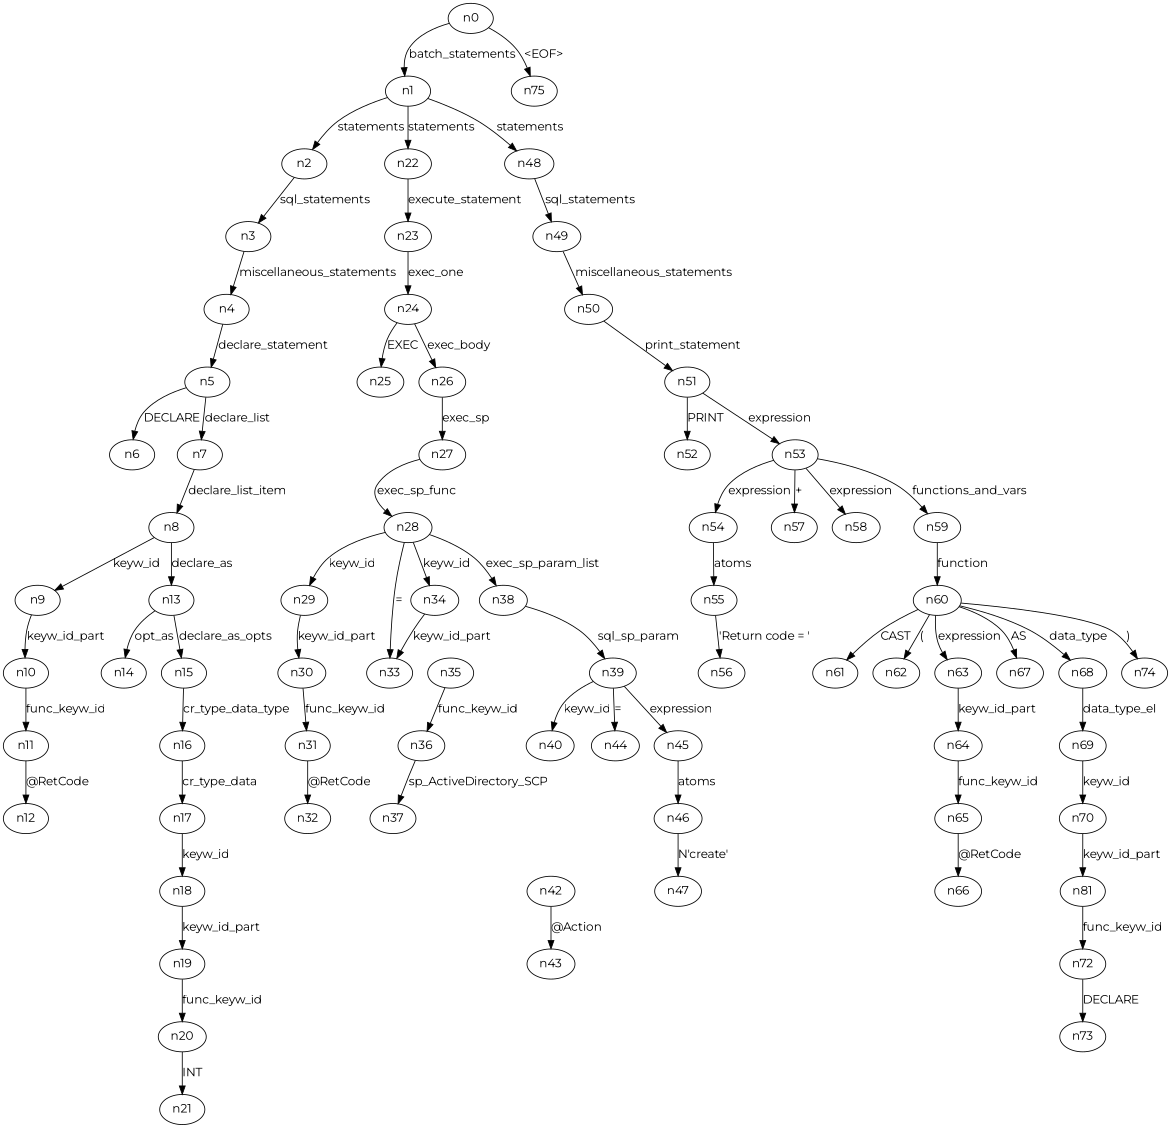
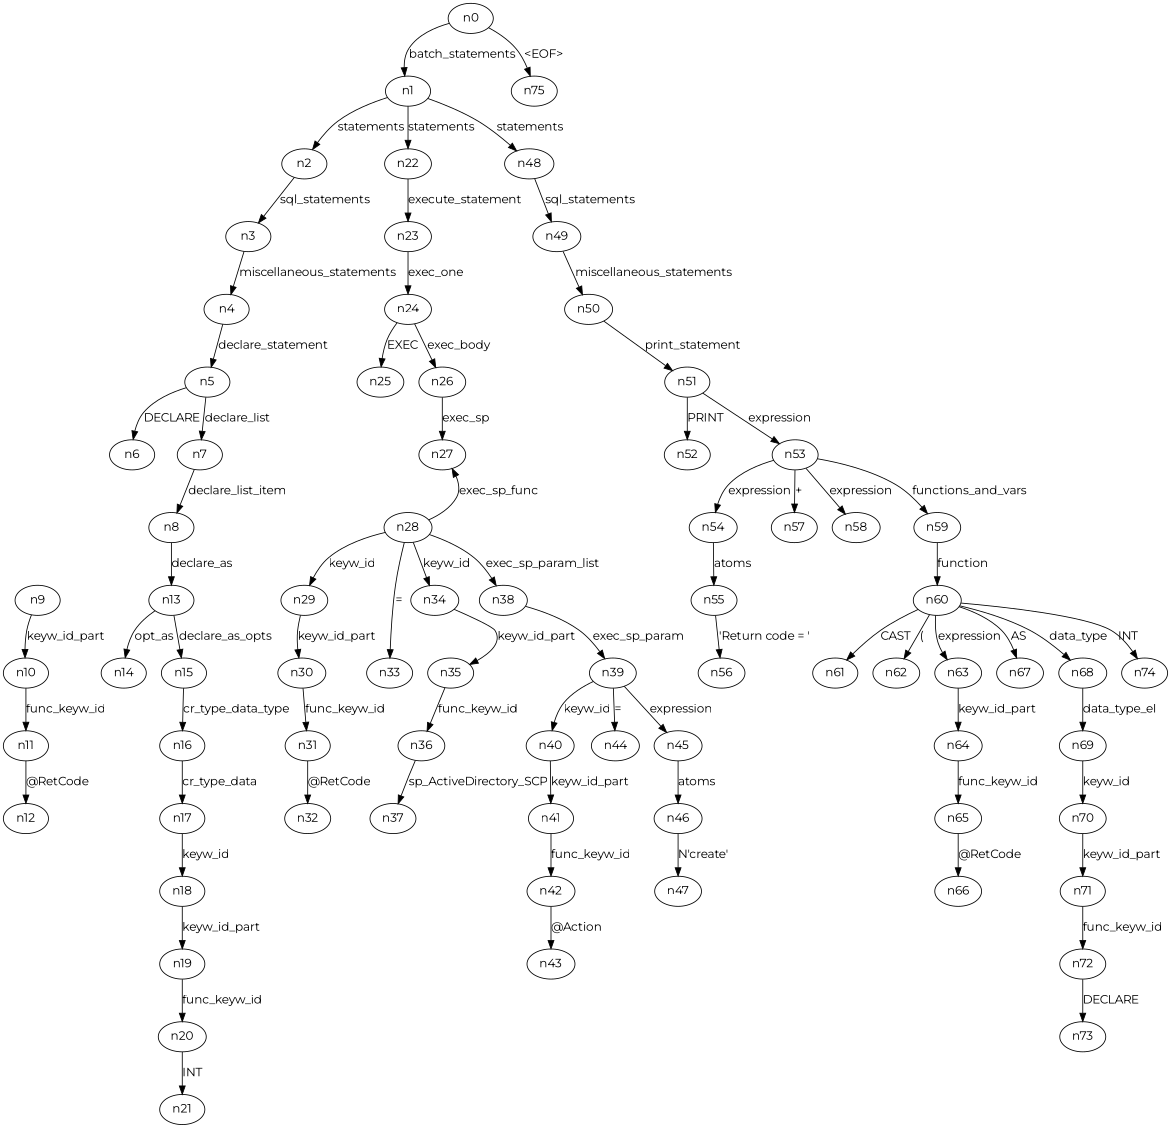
  digraph {
    fontname=Montserrat
    node [fontname=Montserrat]
    edge [fontname=Montserrat]
    n0
    n1
    n75
    n2
    n22
    n48
    n3
    n23
    n49
    n4
    n5
    n6
    n7
    n8
    n9
    n13
    n10
    n14
    n15
    n11
    n12
    n16
    n17
    n18
    n19
    n20
    n21
    n24
    n25
    n26
    n27
    n28
    n29
    n33
    n34
    n38
    n30
    n35
    n39
    n31
    n32
    n36
    n37
    n40
    n44
    n45
+   n41
    n46
    n42
    n43
    n47
    n50
    n51
    n52
    n53
    n54
    n57
    n58
    n59
    n55
    n56
    n60
    n61
    n62
    n63
    n67
    n68
    n74
    n64
    n69
    n65
    n66
    n70
-   n71 [label=n81]
+   n71
    n72
    n73
    n0 -> n1 [label=batch_statements]
    n0 -> n75 [label="<EOF>"]
    n1 -> n2 [label=statements]
    n1 -> n22 [label=statements]
    n1 -> n48 [label=statements]
    n2 -> n3 [label=sql_statements]
    n22 -> n23 [label=execute_statement]
    n48 -> n49 [label=sql_statements]
    n3 -> n4 [label=miscellaneous_statements]
    n23 -> n24 [label=exec_one]
    n49 -> n50 [label=miscellaneous_statements]
    n4 -> n5 [label=declare_statement]
    n5 -> n6 [label=DECLARE]
    n5 -> n7 [label=declare_list]
    n7 -> n8 [label=declare_list_item]
-   n8 -> n9 [label=keyw_id]
    n8 -> n13 [label=declare_as]
    n9 -> n10 [label=keyw_id_part]
    n13 -> n14 [label=opt_as]
    n13 -> n15 [label=declare_as_opts]
    n10 -> n11 [label=func_keyw_id]
    n15 -> n16 [label=cr_type_data_type]
    n11 -> n12 [label="@RetCode"]
    n16 -> n17 [label=cr_type_data]
    n17 -> n18 [label=keyw_id]
    n18 -> n19 [label=keyw_id_part]
    n19 -> n20 [label=func_keyw_id]
    n20 -> n21 [label=INT]
    n24 -> n25 [label=EXEC]
    n24 -> n26 [label=exec_body]
    n26 -> n27 [label=exec_sp]
-   n27 -> n28 [label=exec_sp_func]
+   n28 -> n27 [label=exec_sp_func]
    n28 -> n29 [label=keyw_id]
    n28 -> n33 [label="="]
    n28 -> n34 [label=keyw_id]
    n28 -> n38 [label=exec_sp_param_list]
    n29 -> n30 [label=keyw_id_part]
-   n34 -> n33 [label=keyw_id_part]
-   n38 -> n39 [label=sql_sp_param]
+   n34 -> n35 [label=keyw_id_part]
+   n38 -> n39 [label=exec_sp_param]
    n30 -> n31 [label=func_keyw_id]
    n35 -> n36 [label=func_keyw_id]
    n39 -> n40 [label=keyw_id]
    n39 -> n44 [label="="]
    n39 -> n45 [label=expression]
    n31 -> n32 [label="@RetCode"]
    n36 -> n37 [label=sp_ActiveDirectory_SCP]
+   n40 -> n41 [label=keyw_id_part]
    n45 -> n46 [label=atoms]
+   n41 -> n42 [label=func_keyw_id]
    n46 -> n47 [label="N'create'"]
    n42 -> n43 [label="@Action"]
    n50 -> n51 [label=print_statement]
    n51 -> n52 [label=PRINT]
    n51 -> n53 [label=expression]
    n53 -> n54 [label=expression]
    n53 -> n57 [label="+"]
    n53 -> n58 [label=expression]
    n53 -> n59 [label=functions_and_vars]
    n54 -> n55 [label=atoms]
    n59 -> n60 [label=function]
    n55 -> n56 [label="'Return code = '"]
    n60 -> n61 [label=CAST]
    n60 -> n62 [label="("]
    n60 -> n63 [label=expression]
    n60 -> n67 [label=AS]
    n60 -> n68 [label=data_type]
-   n60 -> n74 [label=")"]
+   n60 -> n74 [label=INT]
    n63 -> n64 [label=keyw_id_part]
    n68 -> n69 [label=data_type_el]
    n64 -> n65 [label=func_keyw_id]
    n69 -> n70 [label=keyw_id]
    n65 -> n66 [label="@RetCode"]
    n70 -> n71 [label=keyw_id_part]
    n71 -> n72 [label=func_keyw_id]
    n72 -> n73 [label=DECLARE]
  }
